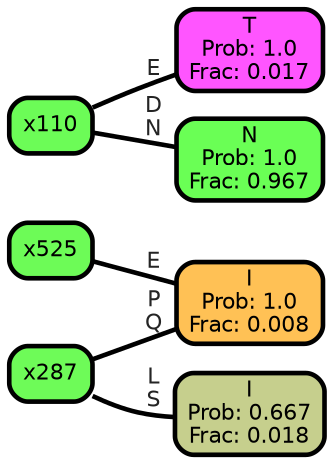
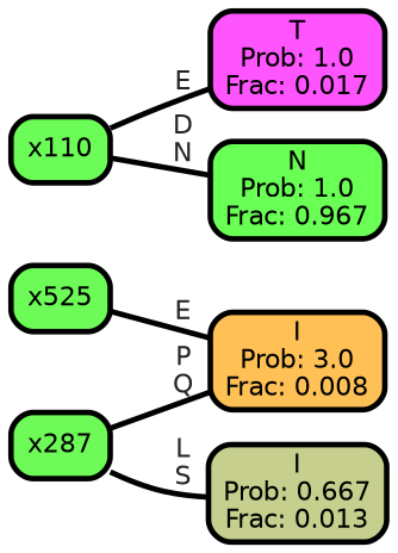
  graph {
    rankdir=LR
    ranksep="0 equally"
    splines=straight
    node [color=black fontcolor=black fontname=helvetica penwidth=3 shape=box style="filled, rounded"]
    edge [color=black fontcolor=grey14 fontname=helvetica fontweight=bold penwidth=3]
-   n1 [fillcolor="#ffc155" label="I\nProb: 1.0\nFrac: 0.008"]
+   n1 [fillcolor="#ffc155" label="I\nProb: 3.0\nFrac: 0.008"]
    n2 [fillcolor="#6dfb57" label=x525]
    n3 [fillcolor="#6cfc57" label=x110]
    n4 [fillcolor="#ff55ff" label="T\nProb: 1.0\nFrac: 0.017"]
    n5 [fillcolor="#6aff55" label="N\nProb: 1.0\nFrac: 0.967"]
    n6 [fillcolor="#6efb58" label=x287]
-   n7 [fillcolor="#c6cf8d" label="I\nProb: 0.667\nFrac: 0.018"]
+   n7 [fillcolor="#c6cf8d" label="I\nProb: 0.667\nFrac: 0.013"]
    subgraph sub_1 {
      rank=same
    }
    n2 -- n1 [label=" E"]
    n3 -- n4 [label=" E"]
    n3 -- n5 [label=" D\n N"]
    n6 -- n1 [label=" P\n Q"]
    n6 -- n7 [label=" L\n S"]
  }
